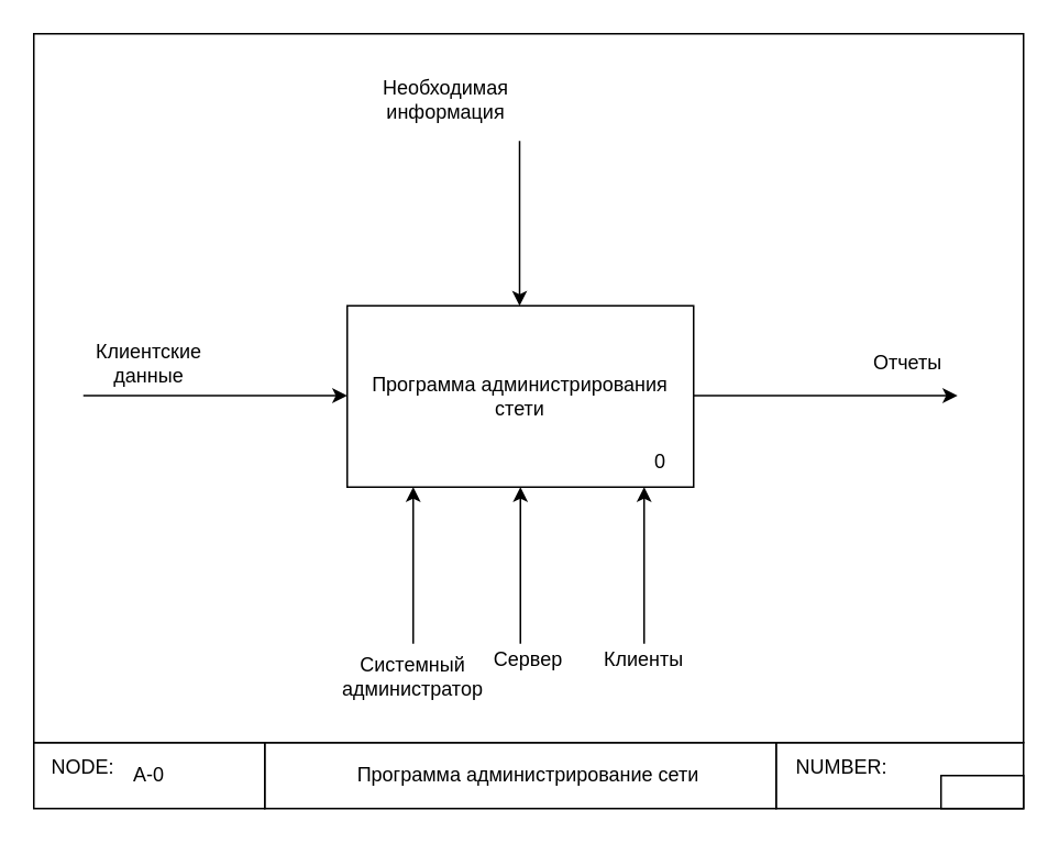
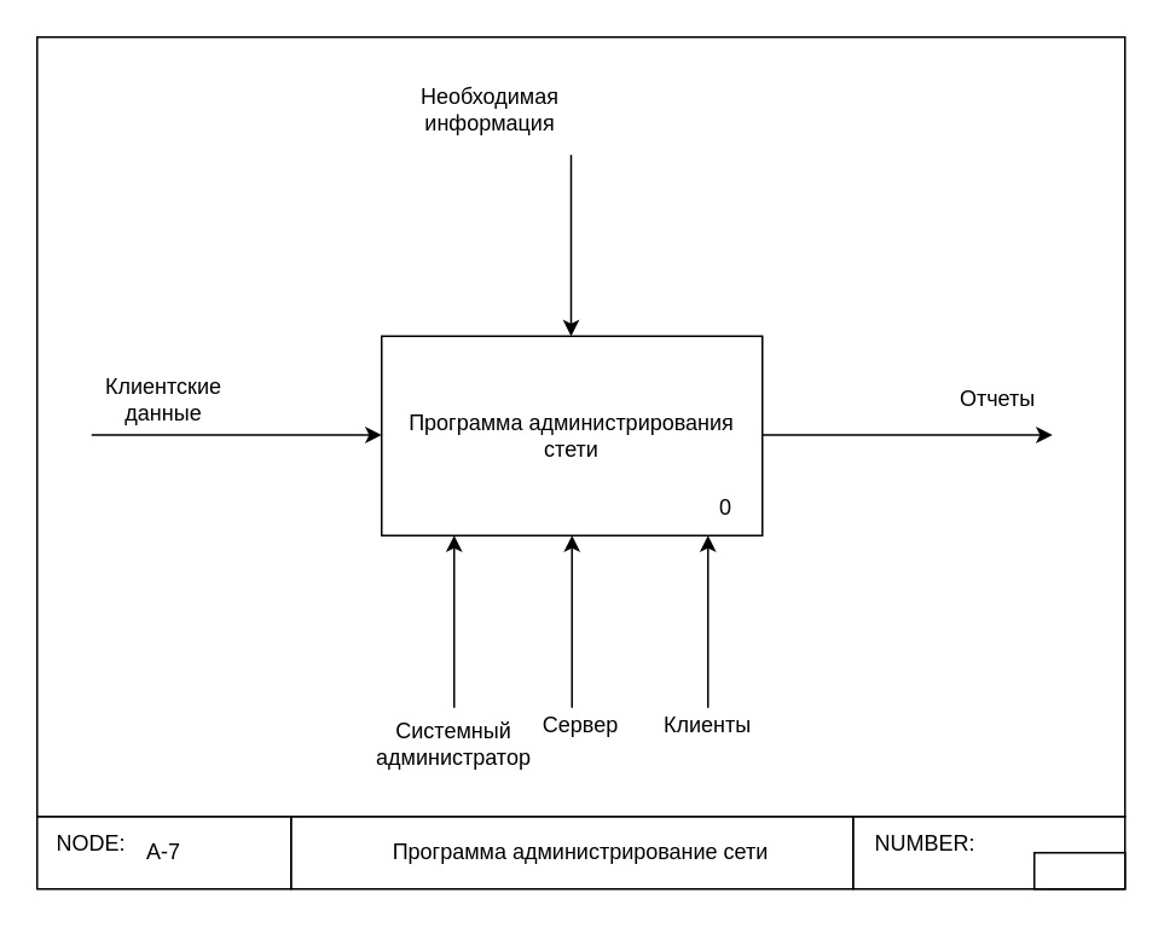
  <mxCell id="0" />
  <mxCell id="1" parent="0" />
  <mxCell id="2" value="Программа администрирования стети" style="rounded=0;whiteSpace=wrap;html=1;" parent="1" vertex="1"><mxGeometry x="210" y="185" width="210" height="110" as="geometry" /></mxCell>
  <mxCell id="3" value="" style="endArrow=classic;html=1;" parent="1" edge="1"><mxGeometry width="50" height="50" relative="1" as="geometry"><mxPoint x="314.5" y="85" as="sourcePoint" /><mxPoint x="314.5" y="185" as="targetPoint" /></mxGeometry></mxCell>
  <mxCell id="4" value="" style="endArrow=classic;html=1;entryX=1;entryY=1;entryDx=0;entryDy=0;" parent="1" edge="1"><mxGeometry width="50" height="50" relative="1" as="geometry"><mxPoint x="250" y="390" as="sourcePoint" /><mxPoint x="250" y="295" as="targetPoint" /></mxGeometry></mxCell>
  <mxCell id="5" value="" style="endArrow=classic;html=1;" parent="1" edge="1"><mxGeometry width="50" height="50" relative="1" as="geometry"><mxPoint x="390" y="390" as="sourcePoint" /><mxPoint x="390" y="295" as="targetPoint" /></mxGeometry></mxCell>
  <mxCell id="6" value="" style="endArrow=classic;html=1;" parent="1" edge="1"><mxGeometry width="50" height="50" relative="1" as="geometry"><mxPoint x="420" y="239.5" as="sourcePoint" /><mxPoint x="580" y="239.5" as="targetPoint" /></mxGeometry></mxCell>
  <mxCell id="7" value="" style="endArrow=classic;html=1;" parent="1" edge="1"><mxGeometry width="50" height="50" relative="1" as="geometry"><mxPoint x="50" y="239.5" as="sourcePoint" /><mxPoint x="210" y="239.5" as="targetPoint" /></mxGeometry></mxCell>
  <mxCell id="8" value="Необходимая информация" style="text;html=1;strokeColor=none;fillColor=none;align=center;verticalAlign=middle;whiteSpace=wrap;rounded=0;" parent="1" vertex="1"><mxGeometry x="250" y="50" width="40" height="20" as="geometry" /></mxCell>
  <mxCell id="9" value="Отчеты" style="text;html=1;strokeColor=none;fillColor=none;align=center;verticalAlign=middle;whiteSpace=wrap;rounded=0;" parent="1" vertex="1"><mxGeometry x="530" y="210" width="40" height="20" as="geometry" /></mxCell>
  <mxCell id="10" value="Клиентские данные" style="text;html=1;strokeColor=none;fillColor=none;align=center;verticalAlign=middle;whiteSpace=wrap;rounded=0;" parent="1" vertex="1"><mxGeometry x="70" y="210" width="40" height="20" as="geometry" /></mxCell>
  <mxCell id="11" value="Системный администратор" style="text;html=1;strokeColor=none;fillColor=none;align=center;verticalAlign=middle;whiteSpace=wrap;rounded=0;" parent="1" vertex="1"><mxGeometry x="230" y="400" width="40" height="20" as="geometry" /></mxCell>
  <mxCell id="12" value="Клиенты" style="text;html=1;strokeColor=none;fillColor=none;align=center;verticalAlign=middle;whiteSpace=wrap;rounded=0;" parent="1" vertex="1"><mxGeometry x="370" y="390" width="40" height="20" as="geometry" /></mxCell>
  <mxCell id="13" value="0" style="text;html=1;strokeColor=none;fillColor=none;align=center;verticalAlign=middle;whiteSpace=wrap;rounded=0;" parent="1" vertex="1"><mxGeometry x="380" y="270" width="40" height="20" as="geometry" /></mxCell>
  <mxCell id="14" value="" style="rounded=0;whiteSpace=wrap;html=1;shadow=0;fillColor=none;" parent="1" vertex="1"><mxGeometry x="20" y="20" width="600" height="430" as="geometry" /></mxCell>
  <mxCell id="15" value="" style="rounded=0;whiteSpace=wrap;html=1;shadow=0;fillColor=none;" parent="1" vertex="1"><mxGeometry x="20" y="450" width="140" height="40" as="geometry" /></mxCell>
  <mxCell id="16" value="" style="rounded=0;whiteSpace=wrap;html=1;shadow=0;fillColor=none;" parent="1" vertex="1"><mxGeometry x="160" y="450" width="310" height="40" as="geometry" /></mxCell>
  <mxCell id="17" value="" style="rounded=0;whiteSpace=wrap;html=1;shadow=0;fillColor=none;" parent="1" vertex="1"><mxGeometry x="470" y="450" width="150" height="40" as="geometry" /></mxCell>
  <mxCell id="18" value="NODE:" style="text;html=1;strokeColor=none;fillColor=none;align=center;verticalAlign=middle;whiteSpace=wrap;rounded=0;shadow=0;" parent="1" vertex="1"><mxGeometry x="30" y="455" width="40" height="20" as="geometry" /></mxCell>
- <mxCell id="19" value="A-0" style="text;html=1;strokeColor=none;fillColor=none;align=center;verticalAlign=middle;whiteSpace=wrap;rounded=0;shadow=0;" parent="1" vertex="1"><mxGeometry x="70" y="460" width="40" height="20" as="geometry" /></mxCell>
+ <mxCell id="19" value="A-7" style="text;html=1;strokeColor=none;fillColor=none;align=center;verticalAlign=middle;whiteSpace=wrap;rounded=0;shadow=0;" parent="1" vertex="1"><mxGeometry x="70" y="460" width="40" height="20" as="geometry" /></mxCell>
  <mxCell id="20" value="Программа администрирование сети" style="text;html=1;strokeColor=none;fillColor=none;align=center;verticalAlign=middle;whiteSpace=wrap;rounded=0;shadow=0;" parent="1" vertex="1"><mxGeometry x="210" y="460" width="220" height="20" as="geometry" /></mxCell>
  <mxCell id="21" value="NUMBER:" style="text;html=1;strokeColor=none;fillColor=none;align=center;verticalAlign=middle;whiteSpace=wrap;rounded=0;shadow=0;" parent="1" vertex="1"><mxGeometry x="480" y="455" width="60" height="20" as="geometry" /></mxCell>
  <mxCell id="22" value="" style="rounded=0;whiteSpace=wrap;html=1;shadow=0;fillColor=none;" parent="1" vertex="1"><mxGeometry x="570" y="470" width="50" height="20" as="geometry" /></mxCell>
  <mxCell id="23" value="" style="endArrow=classic;html=1;entryX=0.5;entryY=1;entryDx=0;entryDy=0;" parent="1" target="2" edge="1"><mxGeometry width="50" height="50" relative="1" as="geometry"><mxPoint x="315" y="390" as="sourcePoint" /><mxPoint x="370" y="340" as="targetPoint" /><Array as="points"><mxPoint x="315" y="360" /></Array></mxGeometry></mxCell>
  <mxCell id="24" value="Сервер" style="text;html=1;strokeColor=none;fillColor=none;align=center;verticalAlign=middle;whiteSpace=wrap;rounded=0;" parent="1" vertex="1"><mxGeometry x="300" y="390" width="40" height="20" as="geometry" /></mxCell>
